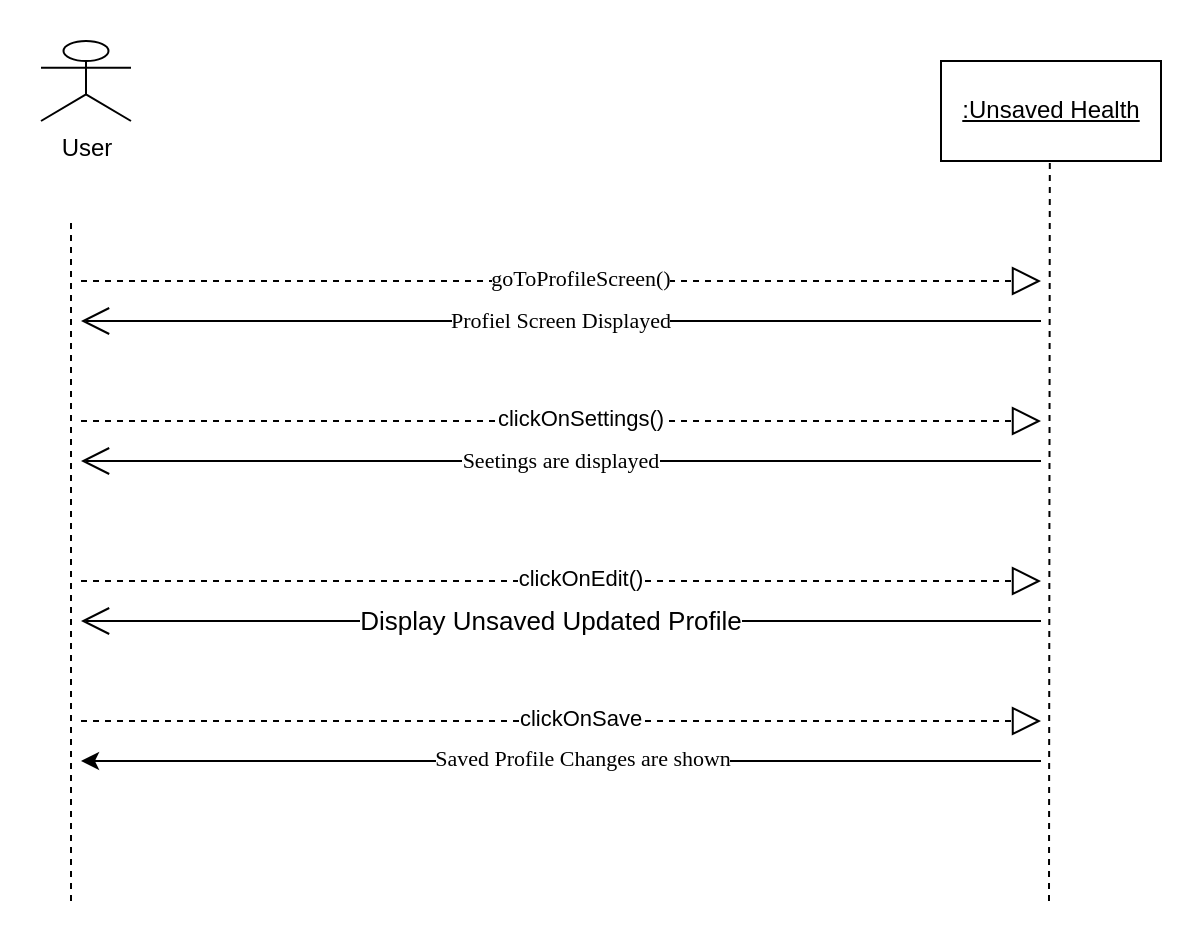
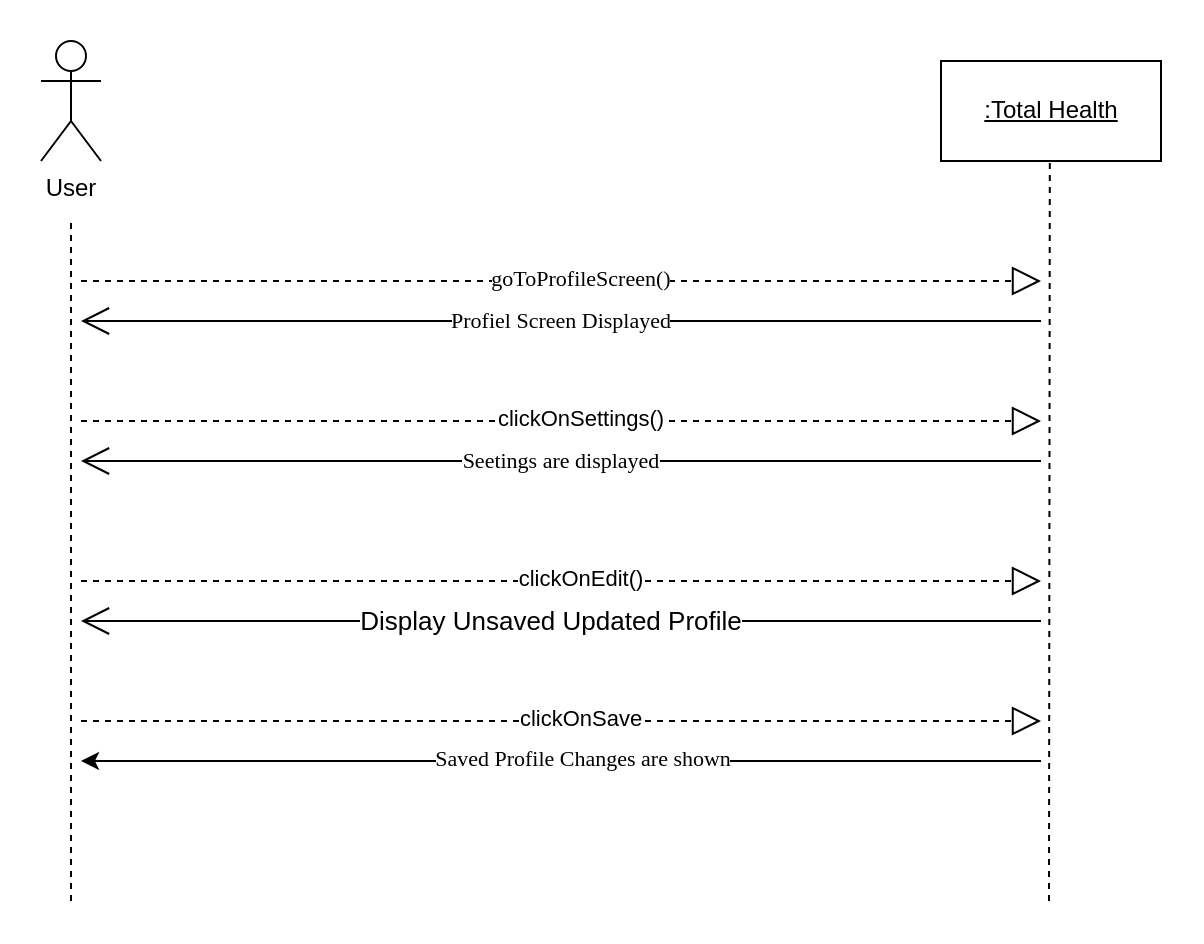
  <mxCell id="0" />
  <mxCell id="1" parent="0" />
- <mxCell id="2" value="User" style="shape=umlActor;verticalLabelPosition=bottom;verticalAlign=top;html=1;" parent="1" vertex="1"><mxGeometry x="20" y="20" width="45" height="40" as="geometry" /></mxCell>
- <mxCell id="3" value="&lt;u&gt;:Unsaved Health&lt;/u&gt;" style="html=1;" parent="1" vertex="1"><mxGeometry x="470" y="30" width="110" height="50" as="geometry" /></mxCell>
+ <mxCell id="2" value="User" style="shape=umlActor;verticalLabelPosition=bottom;verticalAlign=top;html=1;" parent="1" vertex="1"><mxGeometry x="20" y="20" width="30" height="60" as="geometry" /></mxCell>
+ <mxCell id="3" value="&lt;u&gt;:Total Health&lt;/u&gt;" style="html=1;" parent="1" vertex="1"><mxGeometry x="470" y="30" width="110" height="50" as="geometry" /></mxCell>
  <mxCell id="4" value="" style="endArrow=none;dashed=1;html=1;rounded=0;" parent="1" edge="1"><mxGeometry width="50" height="50" relative="1" as="geometry"><mxPoint x="35" y="450" as="sourcePoint" /><mxPoint x="35" y="110" as="targetPoint" /></mxGeometry></mxCell>
  <mxCell id="5" value="" style="endArrow=none;dashed=1;html=1;rounded=0;" parent="1" edge="1"><mxGeometry width="50" height="50" relative="1" as="geometry"><mxPoint x="524" y="450" as="sourcePoint" /><mxPoint x="524.41" y="80" as="targetPoint" /></mxGeometry></mxCell>
  <mxCell id="6" value="&lt;font face=&quot;Georgia&quot;&gt;Profiel Screen Displayed&lt;br&gt;&lt;/font&gt;" style="endArrow=open;endFill=1;endSize=12;html=1;rounded=0;" parent="1" edge="1"><mxGeometry width="160" relative="1" as="geometry"><mxPoint x="520" y="160" as="sourcePoint" /><mxPoint x="40" y="160" as="targetPoint" /></mxGeometry></mxCell>
  <mxCell id="7" value="" style="endArrow=block;dashed=1;endFill=0;endSize=12;html=1;rounded=0;" parent="1" edge="1"><mxGeometry width="160" relative="1" as="geometry"><mxPoint x="40" y="140" as="sourcePoint" /><mxPoint x="520" y="140" as="targetPoint" /></mxGeometry></mxCell>
  <mxCell id="8" value="&lt;font face=&quot;Georgia&quot;&gt;goToProfileScreen()&lt;/font&gt;" style="edgeLabel;html=1;align=center;verticalAlign=middle;resizable=0;points=[];" parent="7" vertex="1" connectable="0"><mxGeometry x="0.038" y="2" relative="1" as="geometry"><mxPoint as="offset" /></mxGeometry></mxCell>
  <mxCell id="9" value="" style="endArrow=block;dashed=1;endFill=0;endSize=12;html=1;rounded=0;" parent="1" edge="1"><mxGeometry width="160" relative="1" as="geometry"><mxPoint x="40" y="210" as="sourcePoint" /><mxPoint x="520" y="210" as="targetPoint" /></mxGeometry></mxCell>
  <mxCell id="10" value="clickOnSettings()" style="edgeLabel;html=1;align=center;verticalAlign=middle;resizable=0;points=[];" parent="9" vertex="1" connectable="0"><mxGeometry x="0.038" y="2" relative="1" as="geometry"><mxPoint as="offset" /></mxGeometry></mxCell>
  <mxCell id="11" value="&lt;font face=&quot;Georgia&quot;&gt;Seetings are displayed&lt;/font&gt;" style="endArrow=open;endFill=1;endSize=12;html=1;rounded=0;" parent="1" edge="1"><mxGeometry width="160" relative="1" as="geometry"><mxPoint x="520" y="230" as="sourcePoint" /><mxPoint x="40" y="230" as="targetPoint" /></mxGeometry></mxCell>
  <mxCell id="12" value="&lt;span style=&quot;font-size: 13px ; color: #000000 ; font-weight: normal ; text-decoration: none ; font-family: &amp;#34;arial&amp;#34; ; font-style: normal&quot;&gt;Display Unsaved Updated Profile&lt;/span&gt;" style="endArrow=open;endFill=1;endSize=12;html=1;rounded=0;" parent="1" edge="1"><mxGeometry x="0.021" width="160" relative="1" as="geometry"><mxPoint x="520" y="310" as="sourcePoint" /><mxPoint x="40" y="310" as="targetPoint" /><mxPoint as="offset" /></mxGeometry></mxCell>
  <mxCell id="13" value="Click" style="endArrow=block;dashed=1;endFill=0;endSize=12;html=1;rounded=0;" parent="1" edge="1"><mxGeometry width="160" relative="1" as="geometry"><mxPoint x="40" y="290" as="sourcePoint" /><mxPoint x="520" y="290" as="targetPoint" /></mxGeometry></mxCell>
  <mxCell id="14" value="clickOnEdit()" style="edgeLabel;html=1;align=center;verticalAlign=middle;resizable=0;points=[];" parent="13" vertex="1" connectable="0"><mxGeometry x="0.038" y="2" relative="1" as="geometry"><mxPoint as="offset" /></mxGeometry></mxCell>
  <mxCell id="15" value="" style="endArrow=classic;html=1;rounded=0;fontFamily=Georgia;" parent="1" edge="1"><mxGeometry width="50" height="50" relative="1" as="geometry"><mxPoint x="520" y="380" as="sourcePoint" /><mxPoint x="40" y="380" as="targetPoint" /></mxGeometry></mxCell>
  <mxCell id="16" value="&lt;div&gt;Saved Profile Changes are shown&lt;/div&gt;" style="edgeLabel;html=1;align=center;verticalAlign=middle;resizable=0;points=[];fontFamily=Georgia;" parent="15" vertex="1" connectable="0"><mxGeometry x="0.079" y="-2" relative="1" as="geometry"><mxPoint x="29" as="offset" /></mxGeometry></mxCell>
  <mxCell id="17" value="" style="endArrow=block;dashed=1;endFill=0;endSize=12;html=1;rounded=0;" parent="1" edge="1"><mxGeometry width="160" relative="1" as="geometry"><mxPoint x="40" y="360" as="sourcePoint" /><mxPoint x="520" y="360" as="targetPoint" /></mxGeometry></mxCell>
  <mxCell id="18" value="clickOnSave" style="edgeLabel;html=1;align=center;verticalAlign=middle;resizable=0;points=[];" parent="17" vertex="1" connectable="0"><mxGeometry x="0.038" y="2" relative="1" as="geometry"><mxPoint as="offset" /></mxGeometry></mxCell>
